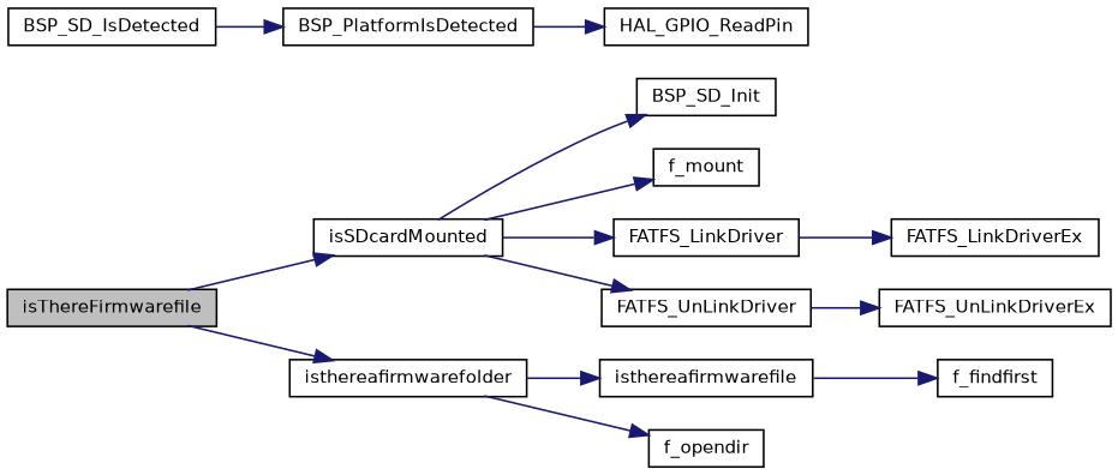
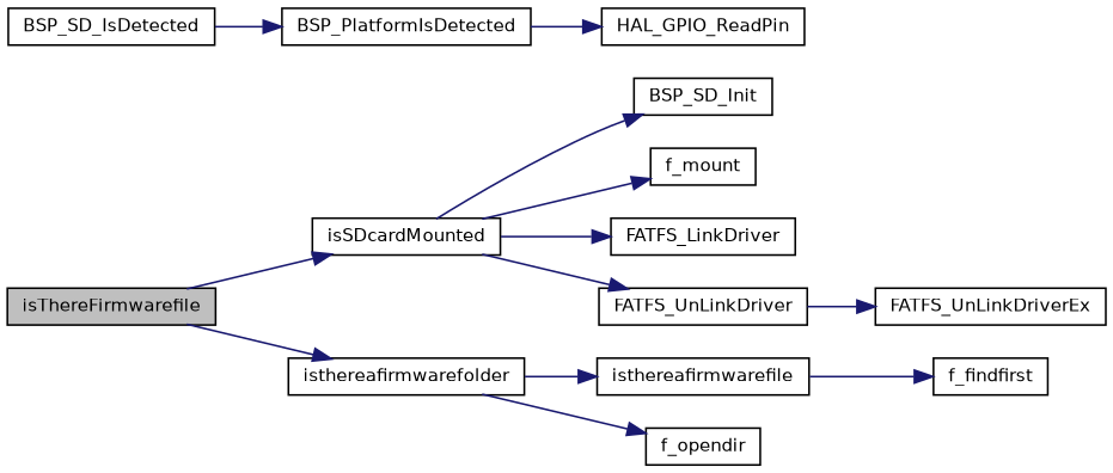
  digraph {
    rankdir=LR
    node [color=black fillcolor=white fontname=Helvetica fontsize=10 shape=record style=filled]
    edge [color=midnightblue fontname=Helvetica fontsize=10 labelfontname=Helvetica labelfontsize=10 style=solid]
    n1 [fillcolor=grey75 fontcolor=black height=0.2 label=isThereFirmwarefile width=0.4]
    n2 [height=0.2 label=isSDcardMounted width=0.4]
    n3 [height=0.2 label=isthereafirmwarefolder width=0.4]
    n4 [height=0.2 label=BSP_SD_Init width=0.4]
    n5 [height=0.2 label=f_mount width=0.4]
    n6 [height=0.2 label=FATFS_LinkDriver width=0.4]
    n7 [height=0.2 label=FATFS_UnLinkDriver width=0.4]
    n8 [height=0.2 label=isthereafirmwarefile width=0.4]
    n9 [height=0.2 label=f_findfirst width=0.4]
    n10 [height=0.2 label=f_opendir width=0.4]
-   n11 [height=0.2 label=FATFS_LinkDriverEx width=0.4]
    n12 [height=0.2 label=FATFS_UnLinkDriverEx width=0.4]
    n13 [height=0.2 label=BSP_SD_IsDetected width=0.4]
    n14 [height=0.2 label=BSP_PlatformIsDetected width=0.4]
    n15 [height=0.2 label=HAL_GPIO_ReadPin width=0.4]
    n1 -> n2
    n1 -> n3
    n2 -> n4
    n2 -> n5
    n2 -> n6
    n2 -> n7
    n3 -> n8
    n3 -> n10
-   n6 -> n11
    n7 -> n12
    n8 -> n9
    n13 -> n14
    n14 -> n15
  }
